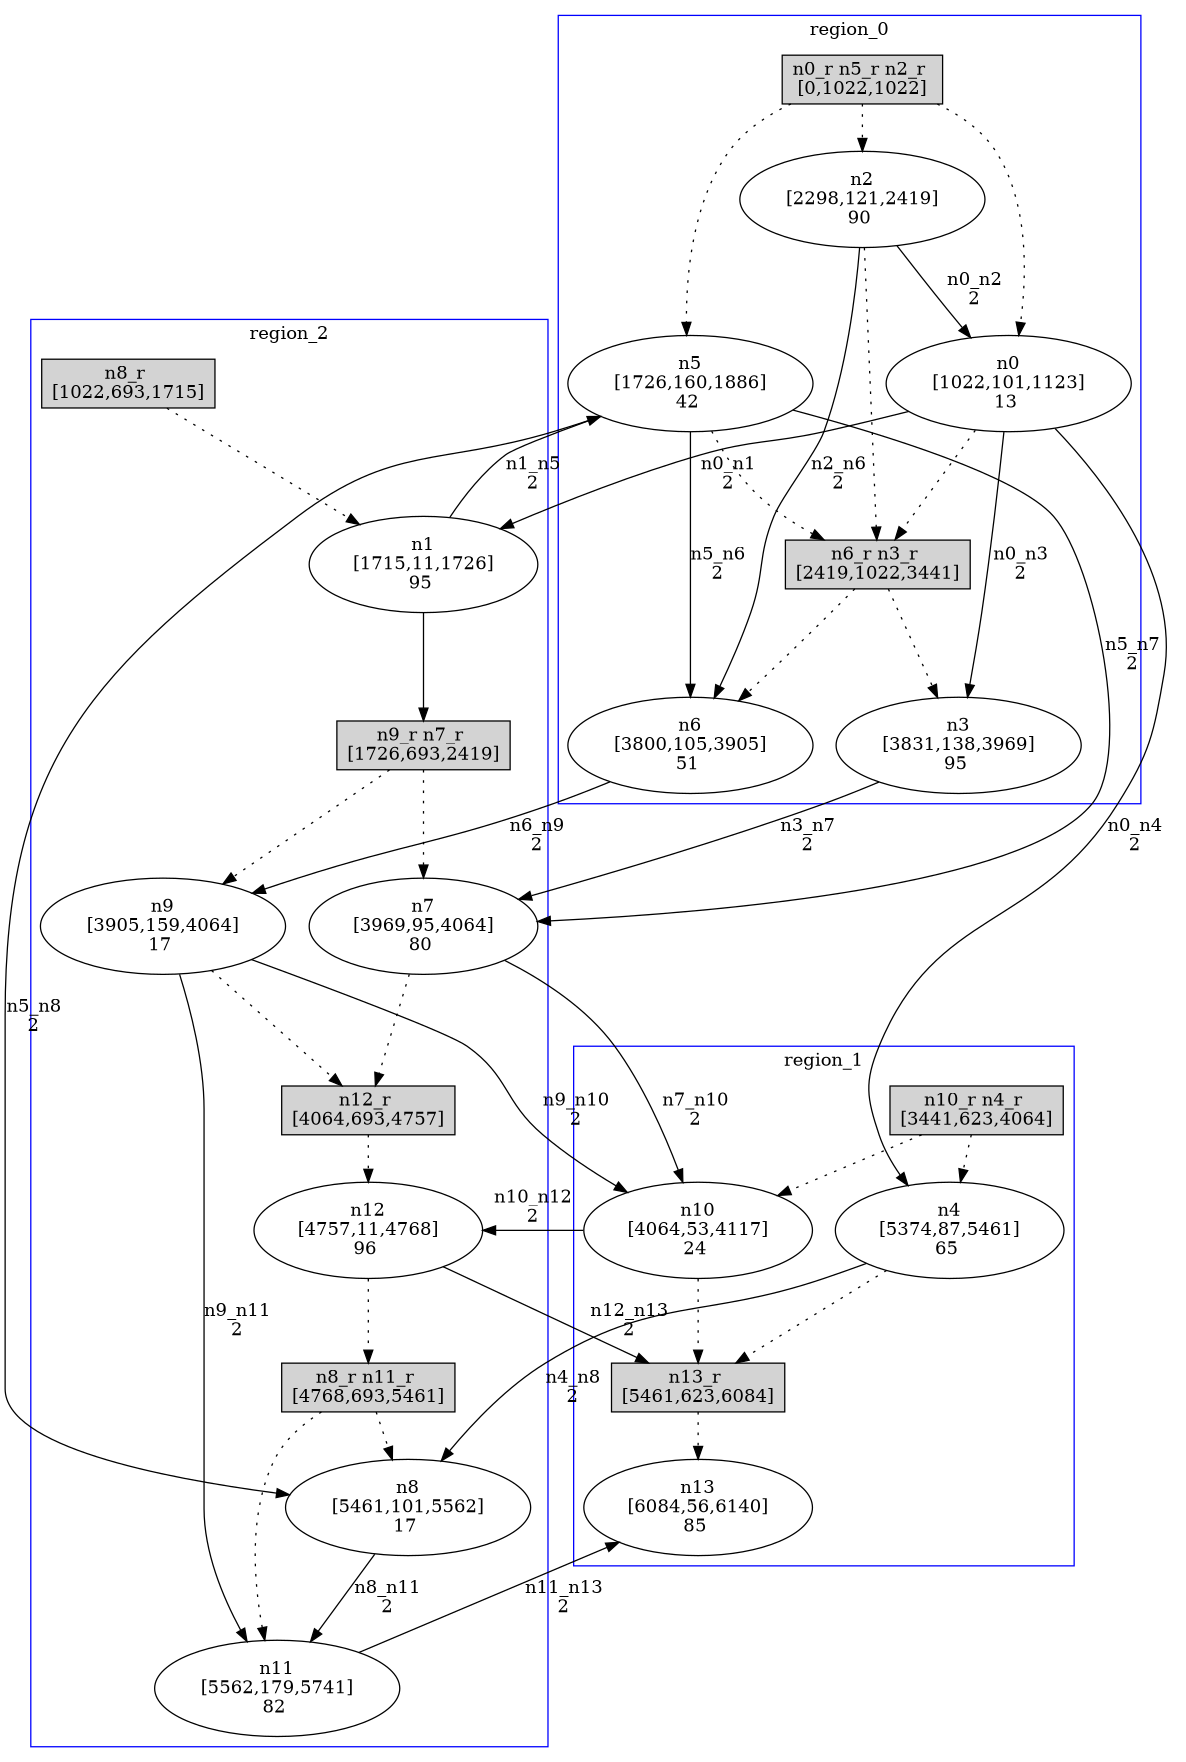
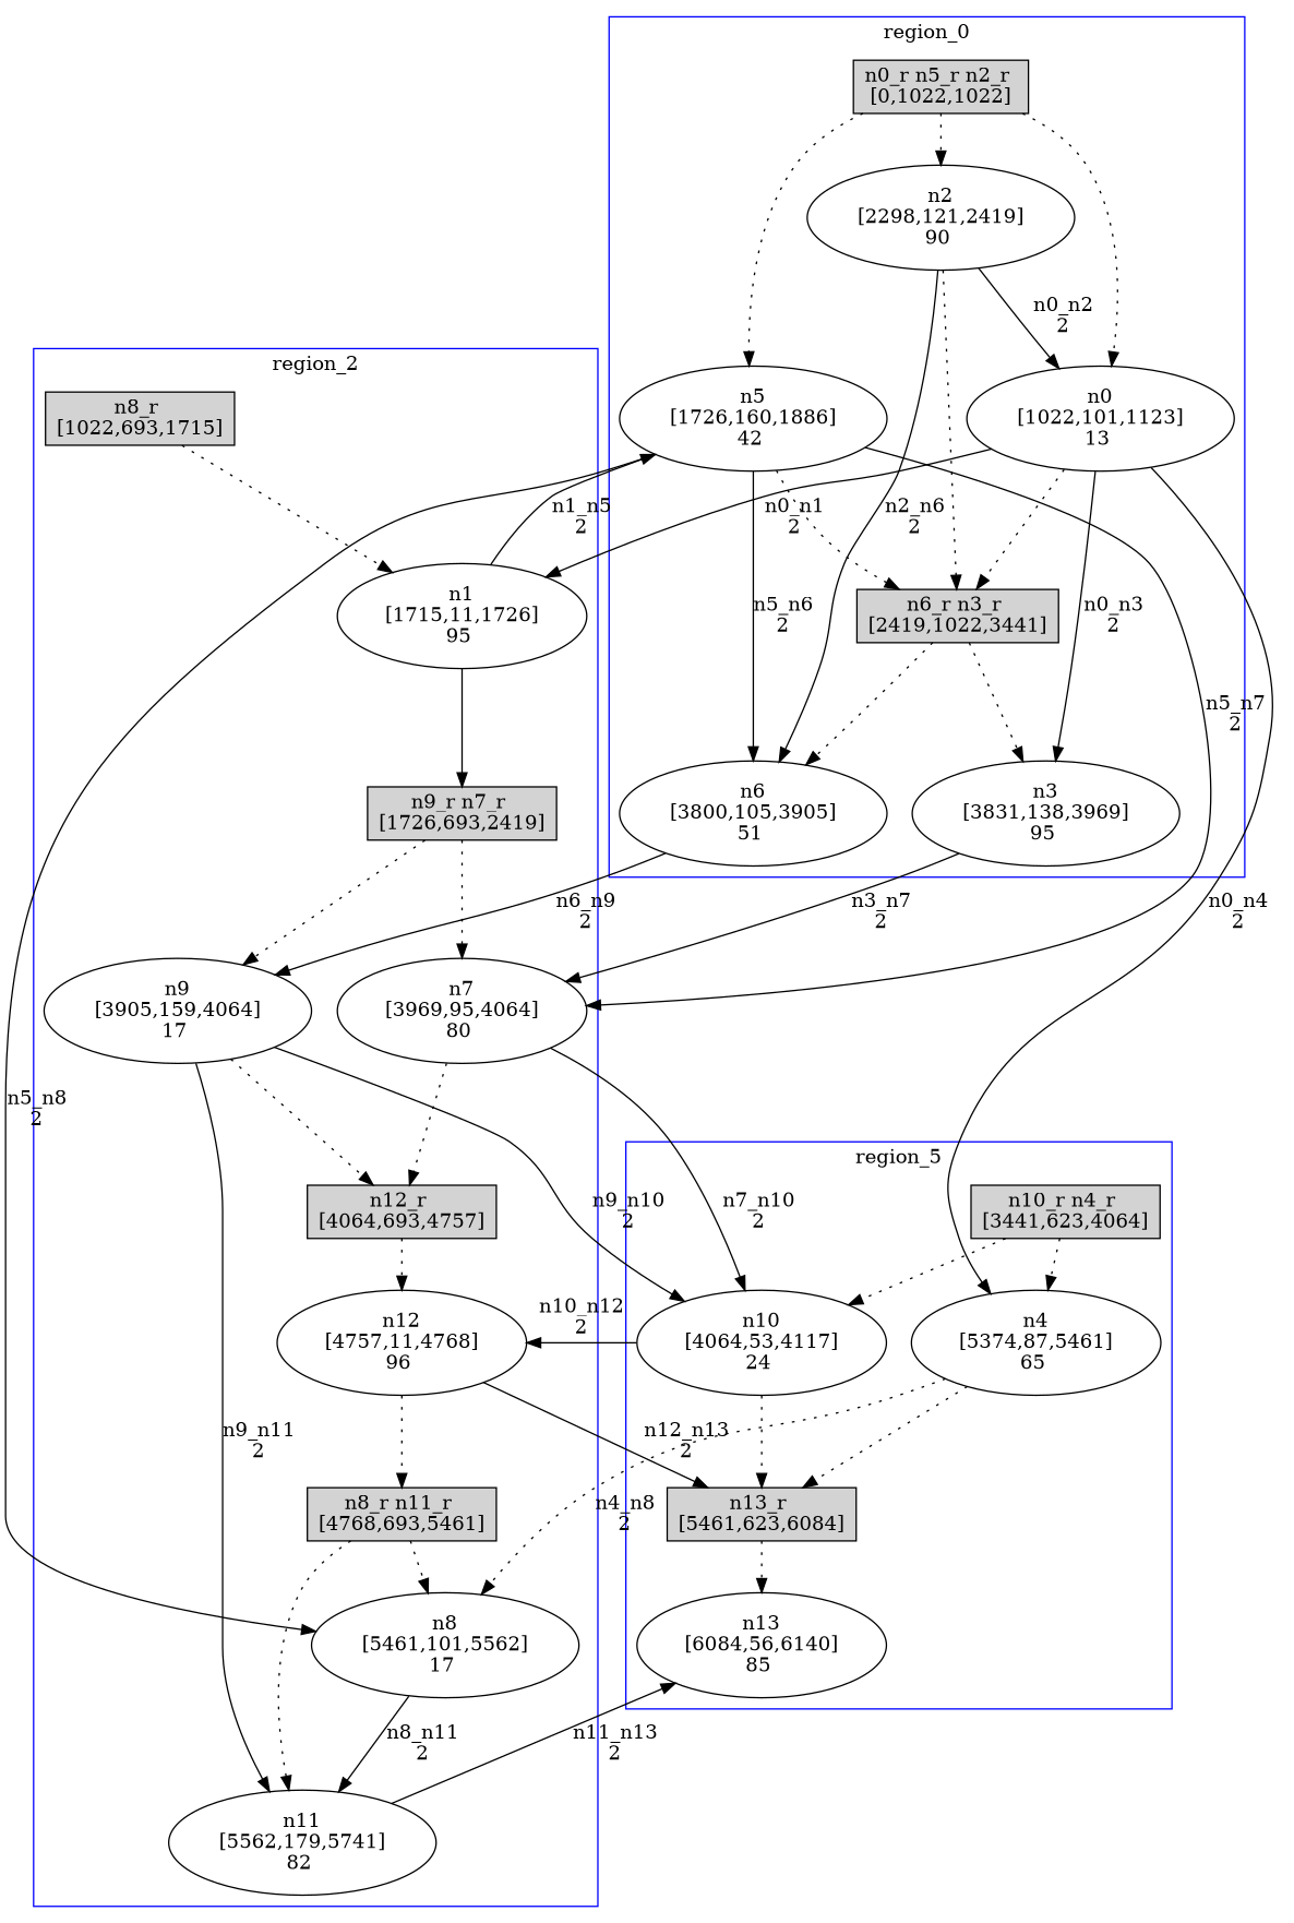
  digraph {
    edge [style=dotted]
    n1 [label="n0_r n5_r n2_r \n[0,1022,1022]" shape=box style=filled]
    n2 [label="n0\n[1022,101,1123]\n13 "]
    n3 [label="n5\n[1726,160,1886]\n42 "]
    n4 [label="n2\n[2298,121,2419]\n90 "]
    n5 [label="n6_r n3_r \n[2419,1022,3441]" shape=box style=filled]
    n6 [label="n6\n[3800,105,3905]\n51 "]
    n7 [label="n3\n[3831,138,3969]\n95 "]
    n8 [label="n10_r n4_r \n[3441,623,4064]" shape=box style=filled]
    n9 [label="n10\n[4064,53,4117]\n24 "]
    n10 [label="n4\n[5374,87,5461]\n65 "]
    n11 [label="n13_r \n[5461,623,6084]" shape=box style=filled]
    n12 [label="n13\n[6084,56,6140]\n85 "]
    n13 [label="n8_r \n[1022,693,1715]" shape=box style=filled]
    n14 [label="n1\n[1715,11,1726]\n95 "]
    n15 [label="n9_r n7_r \n[1726,693,2419]" shape=box style=filled]
    n16 [label="n9\n[3905,159,4064]\n17 "]
    n17 [label="n7\n[3969,95,4064]\n80 "]
    n18 [label="n12_r \n[4064,693,4757]" shape=box style=filled]
    n19 [label="n12\n[4757,11,4768]\n96 "]
    n20 [label="n8_r n11_r \n[4768,693,5461]" shape=box style=filled]
    n21 [label="n8\n[5461,101,5562]\n17 "]
    n22 [label="n11\n[5562,179,5741]\n82 "]
    subgraph cluster_1 {
      color=blue
      label=region_0
      stytle=filled
      n1
      n2
      n3
      n4
      n5
      n6
      n7
    }
    subgraph cluster_2 {
      color=blue
-     label=region_1
+     label=region_5
      stytle=filled
      n8
      n9
      n10
      n11
      n12
    }
    subgraph cluster_3 {
      color=blue
      label=region_2
      stytle=filled
      n13
      n14
      n15
      n16
      n17
      n18
      n19
      n20
      n21
      n22
    }
    n1 -> n2
    n1 -> n3
    n1 -> n4
    n2 -> n5
    n2 -> n7 [label="n0_n3\n2" style=""]
    n2 -> n10 [label="n0_n4\n2" style=""]
    n2 -> n14 [label="n0_n1\n2" style=""]
    n3 -> n5
    n3 -> n6 [label="n5_n6\n2" style=""]
    n3 -> n17 [label="n5_n7\n2" style=""]
    n3 -> n21 [label="n5_n8\n2" style=""]
    n4 -> n2 [label="n0_n2\n2" style=""]
    n4 -> n5
    n4 -> n6 [label="n2_n6\n2" style=""]
    n5 -> n6
    n5 -> n7
    n6 -> n16 [label="n6_n9\n2" style=""]
    n7 -> n17 [label="n3_n7\n2" style=""]
    n8 -> n9
    n8 -> n10
    n9 -> n11
    n9 -> n19 [label="n10_n12\n2" style=""]
    n10 -> n11
-   n10 -> n21 [label="n4_n8\n2" style=""]
+   n10 -> n21 [label="n4_n8\n2"]
    n11 -> n12
    n13 -> n14
    n14 -> n3 [label="n1_n5\n2" style=""]
    n14 -> n15 [style=solid]
    n15 -> n16
    n15 -> n17
    n16 -> n9 [label="n9_n10\n2" style=""]
    n16 -> n18
    n16 -> n22 [label="n9_n11\n2" style=""]
    n17 -> n9 [label="n7_n10\n2" style=""]
    n17 -> n18
    n18 -> n19
    n19 -> n11 [label="n12_n13\n2" style=""]
    n19 -> n20
    n20 -> n21
    n20 -> n22
    n21 -> n22 [label="n8_n11\n2" style=""]
    n22 -> n12 [label="n11_n13\n2" style=""]
  }
